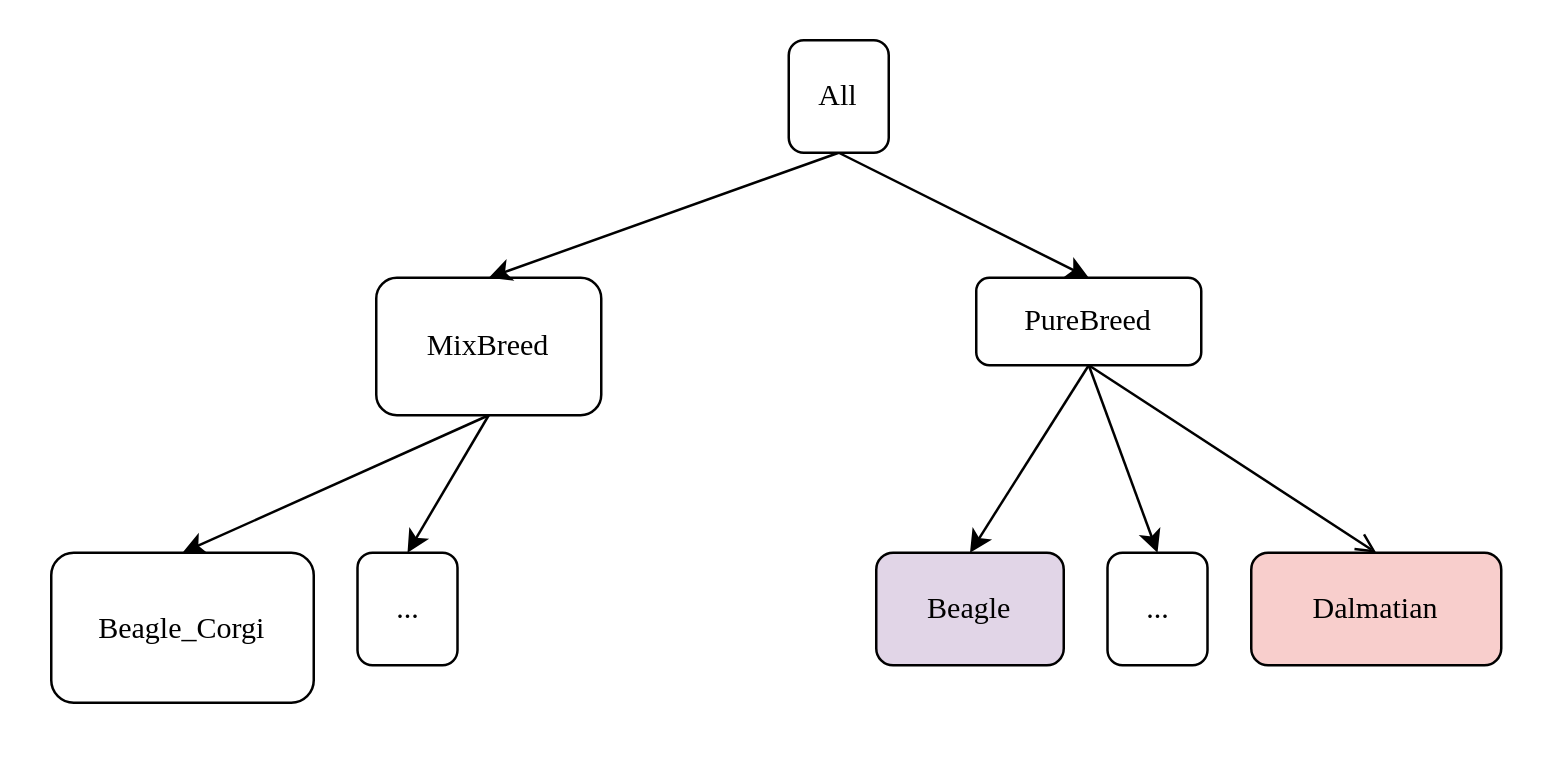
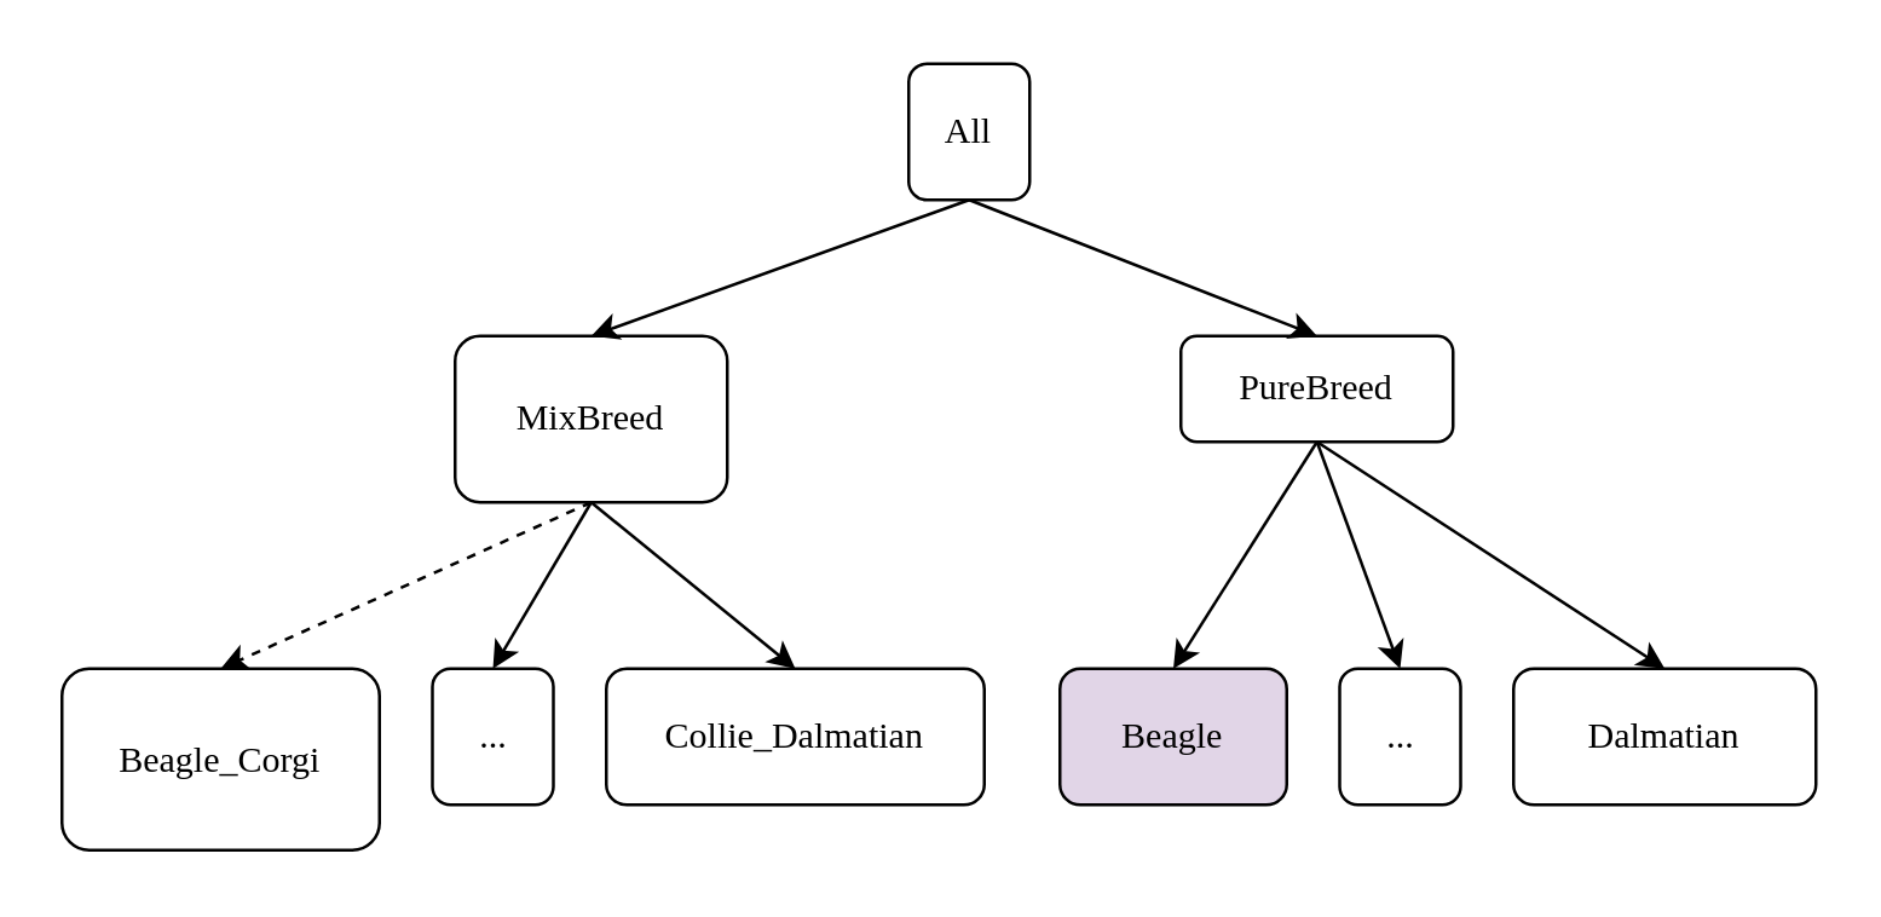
  <mxCell id="0" />
  <mxCell id="1" parent="0" />
- <mxCell id="2" style="edgeStyle=none;rounded=0;orthogonalLoop=1;jettySize=auto;html=0;exitX=0.5;exitY=1;exitDx=0;exitDy=0;entryX=0.5;entryY=0;entryDx=0;entryDy=0;endArrow=classic;endFill=1;fontColor=none;shadow=0;" edge="1" parent="1" source="5" target="10"><mxGeometry relative="1" as="geometry" /></mxCell>
+ <mxCell id="2" style="edgeStyle=none;rounded=0;orthogonalLoop=1;jettySize=auto;html=0;exitX=0.5;exitY=1;exitDx=0;exitDy=0;entryX=0.5;entryY=0;entryDx=0;entryDy=0;endArrow=classic;endFill=1;fontColor=none;shadow=0;dashed=1;" edge="1" parent="1" source="5" target="10"><mxGeometry relative="1" as="geometry" /></mxCell>
  <mxCell id="3" style="edgeStyle=none;rounded=0;orthogonalLoop=1;jettySize=auto;html=0;exitX=0.5;exitY=1;exitDx=0;exitDy=0;entryX=0.5;entryY=0;entryDx=0;entryDy=0;endArrow=classic;endFill=1;fontColor=none;shadow=0;" edge="1" parent="1" source="5" target="12"><mxGeometry relative="1" as="geometry" /></mxCell>
+ <mxCell id="4" style="edgeStyle=none;rounded=0;orthogonalLoop=1;jettySize=auto;html=0;exitX=0.5;exitY=1;exitDx=0;exitDy=0;entryX=0.5;entryY=0;entryDx=0;entryDy=0;endArrow=classic;endFill=1;fontColor=none;shadow=0;" edge="1" parent="1" source="5" target="11"><mxGeometry relative="1" as="geometry" /></mxCell>
  <mxCell id="5" value="MixBreed" style="whiteSpace=wrap;html=1;rounded=1;shadow=0;labelBackgroundColor=none;strokeColor=#000000;strokeWidth=1;fillColor=#ffffff;fontFamily=Verdana;fontSize=12;fontColor=#000000;align=center;glass=0;" parent="1" vertex="1"><mxGeometry x="150" y="110.5" width="90" height="55" as="geometry" /></mxCell>
  <mxCell id="6" style="edgeStyle=none;rounded=0;orthogonalLoop=1;jettySize=auto;html=0;exitX=0.5;exitY=1;exitDx=0;exitDy=0;entryX=0.5;entryY=0;entryDx=0;entryDy=0;endArrow=classic;endFill=1;fontColor=none;shadow=0;" edge="1" parent="1" source="9" target="13"><mxGeometry relative="1" as="geometry" /></mxCell>
  <mxCell id="7" style="edgeStyle=none;rounded=0;orthogonalLoop=1;jettySize=auto;html=0;exitX=0.5;exitY=1;exitDx=0;exitDy=0;entryX=0.5;entryY=0;entryDx=0;entryDy=0;endArrow=classic;endFill=1;fontColor=none;shadow=0;" edge="1" parent="1" source="9" target="15"><mxGeometry relative="1" as="geometry" /></mxCell>
- <mxCell id="8" style="edgeStyle=none;rounded=0;orthogonalLoop=1;jettySize=auto;html=0;exitX=0.5;exitY=1;exitDx=0;exitDy=0;entryX=0.5;entryY=0;entryDx=0;entryDy=0;endArrow=open;endFill=1;fontColor=none;shadow=0;" edge="1" parent="1" source="9" target="14"><mxGeometry relative="1" as="geometry" /></mxCell>
+ <mxCell id="8" style="edgeStyle=none;rounded=0;orthogonalLoop=1;jettySize=auto;html=0;exitX=0.5;exitY=1;exitDx=0;exitDy=0;entryX=0.5;entryY=0;entryDx=0;entryDy=0;endArrow=classic;endFill=1;fontColor=none;shadow=0;" edge="1" parent="1" source="9" target="14"><mxGeometry relative="1" as="geometry" /></mxCell>
  <mxCell id="9" value="PureBreed" style="whiteSpace=wrap;html=1;rounded=1;shadow=0;labelBackgroundColor=none;strokeColor=#000000;strokeWidth=1;fillColor=#ffffff;fontFamily=Verdana;fontSize=12;fontColor=#000000;align=center;" vertex="1" parent="1"><mxGeometry x="390" y="110.5" width="90" height="35" as="geometry" /></mxCell>
  <mxCell id="10" value="Beagle_Corgi" style="whiteSpace=wrap;html=1;rounded=1;shadow=0;labelBackgroundColor=none;strokeColor=#000000;strokeWidth=1;fillColor=#ffffff;fontFamily=Verdana;fontSize=12;fontColor=#000000;align=center;" vertex="1" parent="1"><mxGeometry x="20" y="220.5" width="105" height="60" as="geometry" /></mxCell>
+ <mxCell id="11" value="Collie_Dalmatian" style="whiteSpace=wrap;html=1;rounded=1;shadow=0;labelBackgroundColor=none;strokeColor=#000000;strokeWidth=1;fillColor=#ffffff;fontFamily=Verdana;fontSize=12;fontColor=#000000;align=center;" vertex="1" parent="1"><mxGeometry x="200" y="220.5" width="125" height="45" as="geometry" /></mxCell>
  <mxCell id="12" value="..." style="whiteSpace=wrap;html=1;rounded=1;shadow=0;labelBackgroundColor=none;strokeColor=#000000;strokeWidth=1;fillColor=#ffffff;fontFamily=Verdana;fontSize=12;fontColor=#000000;align=center;" vertex="1" parent="1"><mxGeometry x="142.5" y="220.5" width="40" height="45" as="geometry" /></mxCell>
  <mxCell id="13" value="Beagle" style="whiteSpace=wrap;html=1;rounded=1;shadow=0;labelBackgroundColor=none;strokeColor=#000000;strokeWidth=1;fillColor=#e1d5e7;fontFamily=Verdana;fontSize=12;fontColor=#000000;align=center;" vertex="1" parent="1"><mxGeometry x="350" y="220.5" width="75" height="45" as="geometry" /></mxCell>
- <mxCell id="14" value="Dalmatian" style="whiteSpace=wrap;html=1;rounded=1;shadow=0;labelBackgroundColor=none;strokeColor=#000000;strokeWidth=1;fillColor=#f8cecc;fontFamily=Verdana;fontSize=12;fontColor=#000000;align=center;" vertex="1" parent="1"><mxGeometry x="500" y="220.5" width="100" height="45" as="geometry" /></mxCell>
+ <mxCell id="14" value="Dalmatian" style="whiteSpace=wrap;html=1;rounded=1;shadow=0;labelBackgroundColor=none;strokeColor=#000000;strokeWidth=1;fillColor=#ffffff;fontFamily=Verdana;fontSize=12;fontColor=#000000;align=center;" vertex="1" parent="1"><mxGeometry x="500" y="220.5" width="100" height="45" as="geometry" /></mxCell>
  <mxCell id="15" value="..." style="whiteSpace=wrap;html=1;rounded=1;shadow=0;labelBackgroundColor=none;strokeColor=#000000;strokeWidth=1;fillColor=#ffffff;fontFamily=Verdana;fontSize=12;fontColor=#000000;align=center;" vertex="1" parent="1"><mxGeometry x="442.5" y="220.5" width="40" height="45" as="geometry" /></mxCell>
  <mxCell id="16" style="edgeStyle=none;rounded=0;orthogonalLoop=1;jettySize=auto;html=0;exitX=0.5;exitY=1;exitDx=0;exitDy=0;entryX=0.5;entryY=0;entryDx=0;entryDy=0;endArrow=classic;endFill=1;fontColor=none;shadow=0;" edge="1" parent="1" source="18" target="5"><mxGeometry relative="1" as="geometry" /></mxCell>
  <mxCell id="17" style="edgeStyle=none;rounded=0;orthogonalLoop=1;jettySize=auto;html=0;exitX=0.5;exitY=1;exitDx=0;exitDy=0;entryX=0.5;entryY=0;entryDx=0;entryDy=0;endArrow=classic;endFill=1;fontColor=none;shadow=0;" edge="1" parent="1" source="18" target="9"><mxGeometry relative="1" as="geometry" /></mxCell>
- <mxCell id="18" value="All" style="whiteSpace=wrap;html=1;rounded=1;shadow=0;labelBackgroundColor=none;strokeColor=#000000;strokeWidth=1;fillColor=#ffffff;fontFamily=Verdana;fontSize=12;fontColor=#000000;align=center;" vertex="1" parent="1"><mxGeometry x="315" y="15.5" width="40" height="45" as="geometry" /></mxCell>
+ <mxCell id="18" value="All" style="whiteSpace=wrap;html=1;rounded=1;shadow=0;labelBackgroundColor=none;strokeColor=#000000;strokeWidth=1;fillColor=#ffffff;fontFamily=Verdana;fontSize=12;fontColor=#000000;align=center;" vertex="1" parent="1"><mxGeometry x="300" y="20.5" width="40" height="45" as="geometry" /></mxCell>
